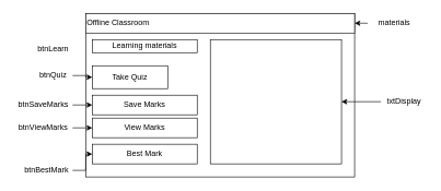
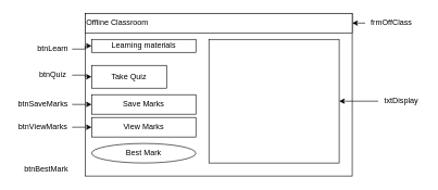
  <mxCell id="0" />
  <mxCell id="1" parent="0" />
  <mxCell id="2" value="" style="whiteSpace=wrap;html=1;" parent="1" vertex="1"><mxGeometry x="130" y="20" width="410" height="250" as="geometry" /></mxCell>
  <mxCell id="3" value="Offline Classroom" style="whiteSpace=wrap;html=1;align=left;" parent="1" vertex="1"><mxGeometry x="130" y="20" width="410" height="30" as="geometry" /></mxCell>
  <mxCell id="4" value="Learning materials" style="rounded=0;whiteSpace=wrap;html=1;" parent="1" vertex="1"><mxGeometry x="140" y="60" width="160" height="20" as="geometry" /></mxCell>
  <mxCell id="5" value="Take Quiz" style="rounded=0;whiteSpace=wrap;html=1;" parent="1" vertex="1"><mxGeometry x="140" y="100" width="115" height="35" as="geometry" /></mxCell>
  <mxCell id="6" value="" style="whiteSpace=wrap;html=1;" parent="1" vertex="1"><mxGeometry x="320" y="60" width="200" height="190" as="geometry" /></mxCell>
  <mxCell id="7" value="" style="edgeStyle=orthogonalEdgeStyle;rounded=0;orthogonalLoop=1;jettySize=auto;html=1;" parent="1" source="8" edge="1"><mxGeometry relative="1" as="geometry"><mxPoint x="540" y="35" as="targetPoint" /></mxGeometry></mxCell>
- <mxCell id="8" value="materials" style="text;html=1;align=center;verticalAlign=middle;resizable=0;points=[];autosize=1;" parent="1" vertex="1"><mxGeometry x="560" y="25" width="80" height="20" as="geometry" /></mxCell>
+ <mxCell id="8" value="frmOffClass" style="text;html=1;align=center;verticalAlign=middle;resizable=0;points=[];autosize=1;" parent="1" vertex="1"><mxGeometry x="560" y="25" width="80" height="20" as="geometry" /></mxCell>
  <mxCell id="9" value="" style="edgeStyle=orthogonalEdgeStyle;rounded=0;orthogonalLoop=1;jettySize=auto;html=1;" parent="1" source="10" target="6" edge="1"><mxGeometry relative="1" as="geometry" /></mxCell>
  <mxCell id="10" value="txtDisplay" style="text;html=1;align=center;verticalAlign=middle;resizable=0;points=[];autosize=1;" parent="1" vertex="1"><mxGeometry x="580" y="145" width="70" height="20" as="geometry" /></mxCell>
+ <mxCell id="11" value="" style="edgeStyle=orthogonalEdgeStyle;rounded=0;orthogonalLoop=1;jettySize=auto;html=1;entryX=0;entryY=0.5;entryDx=0;entryDy=0;" parent="1" source="12" target="4" edge="1"><mxGeometry relative="1" as="geometry" /></mxCell>
  <mxCell id="12" value="btnLearn" style="text;html=1;align=center;verticalAlign=middle;resizable=0;points=[];autosize=1;" parent="1" vertex="1"><mxGeometry x="50" y="65" width="60" height="20" as="geometry" /></mxCell>
  <mxCell id="13" value="" style="edgeStyle=orthogonalEdgeStyle;rounded=0;orthogonalLoop=1;jettySize=auto;html=1;" parent="1" source="14" target="5" edge="1"><mxGeometry relative="1" as="geometry" /></mxCell>
  <mxCell id="14" value="btnQuiz" style="text;html=1;align=center;verticalAlign=middle;resizable=0;points=[];autosize=1;" parent="1" vertex="1"><mxGeometry x="50" y="105" width="60" height="20" as="geometry" /></mxCell>
  <mxCell id="15" value="Save Marks" style="rounded=0;whiteSpace=wrap;html=1;" vertex="1" parent="1"><mxGeometry x="140" y="145" width="160" height="30" as="geometry" /></mxCell>
  <mxCell id="16" value="View Marks" style="rounded=0;whiteSpace=wrap;html=1;" vertex="1" parent="1"><mxGeometry x="140" y="180" width="160" height="30" as="geometry" /></mxCell>
- <mxCell id="17" value="Best Mark" style="rounded=0;whiteSpace=wrap;html=1;" vertex="1" parent="1"><mxGeometry x="140" y="220" width="160" height="30" as="geometry" /></mxCell>
+ <mxCell id="17" value="Best Mark" style="ellipse;whiteSpace=wrap;html=1;" vertex="1" parent="1"><mxGeometry x="140" y="220" width="160" height="30" as="geometry" /></mxCell>
  <mxCell id="18" value="" style="edgeStyle=orthogonalEdgeStyle;rounded=0;orthogonalLoop=1;jettySize=auto;html=1;" edge="1" parent="1" source="19"><mxGeometry relative="1" as="geometry"><mxPoint x="140" y="160" as="targetPoint" /></mxGeometry></mxCell>
  <mxCell id="19" value="btnSaveMarks" style="text;html=1;align=center;verticalAlign=middle;resizable=0;points=[];autosize=1;" vertex="1" parent="1"><mxGeometry x="20" y="150" width="90" height="20" as="geometry" /></mxCell>
  <mxCell id="20" value="" style="edgeStyle=orthogonalEdgeStyle;rounded=0;orthogonalLoop=1;jettySize=auto;html=1;" edge="1" parent="1" source="21"><mxGeometry relative="1" as="geometry"><mxPoint x="140" y="195" as="targetPoint" /></mxGeometry></mxCell>
  <mxCell id="21" value="btnViewMarks" style="text;html=1;align=center;verticalAlign=middle;resizable=0;points=[];autosize=1;" vertex="1" parent="1"><mxGeometry x="20" y="185" width="90" height="20" as="geometry" /></mxCell>
- <mxCell id="22" value="" style="edgeStyle=orthogonalEdgeStyle;rounded=0;orthogonalLoop=1;jettySize=auto;html=1;" edge="1" parent="1" source="23" target="17"><mxGeometry relative="1" as="geometry" /></mxCell>
  <mxCell id="23" value="btnBestMark" style="text;html=1;align=center;verticalAlign=middle;resizable=0;points=[];autosize=1;" vertex="1" parent="1"><mxGeometry x="30" y="250" width="80" height="20" as="geometry" /></mxCell>
